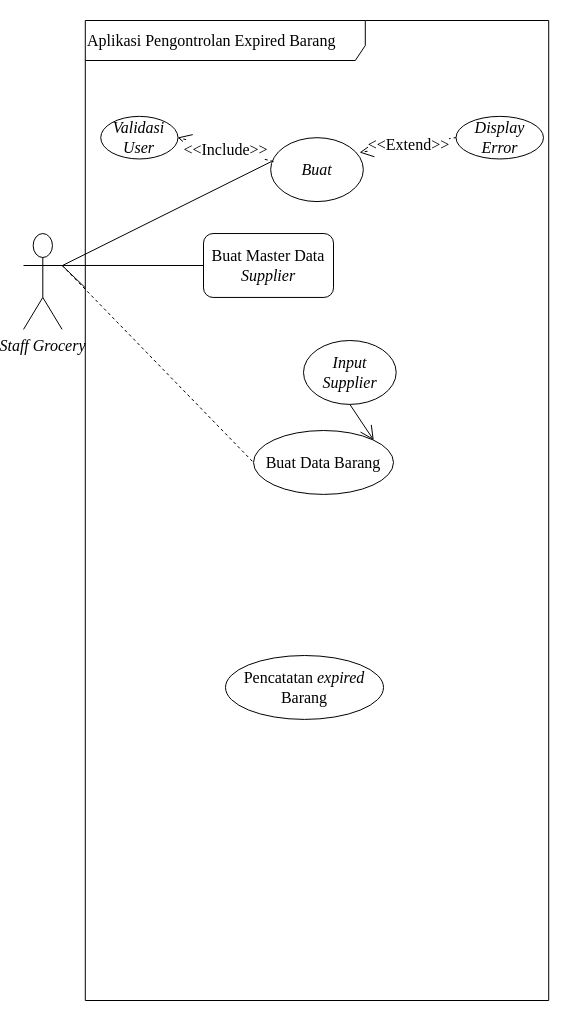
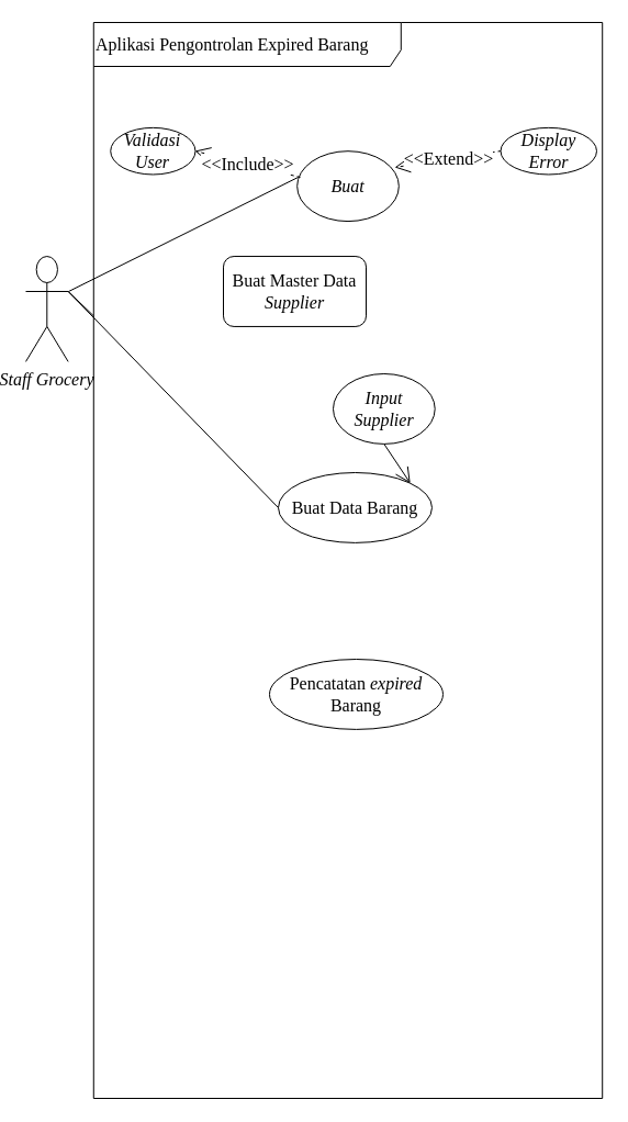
  <mxCell id="0" />
  <mxCell id="1" parent="0" />
  <mxCell id="2" value="&lt;i&gt;Staff Grocery&lt;br&gt;&lt;/i&gt;" style="shape=umlActor;verticalLabelPosition=bottom;verticalAlign=top;html=1;outlineConnect=0;fontSize=16;fontFamily=Times New Roman;" vertex="1" parent="1"><mxGeometry x="20" y="233.043" width="38.62" height="95.87" as="geometry" /></mxCell>
  <mxCell id="3" value="Aplikasi Pengontrolan Expired Barang " style="shape=umlFrame;whiteSpace=wrap;html=1;pointerEvents=0;width=280;height=40;fontSize=16;align=left;fontFamily=Times New Roman;" vertex="1" parent="1"><mxGeometry x="81.789" y="20" width="463.421" height="980.0" as="geometry" /></mxCell>
  <mxCell id="4" value="&lt;i style=&quot;font-size: 16px;&quot;&gt;Buat&lt;/i&gt;" style="ellipse;whiteSpace=wrap;html=1;fontSize=16;fontFamily=Times New Roman;" vertex="1" parent="1"><mxGeometry x="267.158" y="137.174" width="92.684" height="63.913" as="geometry" /></mxCell>
  <mxCell id="5" value="&lt;i style=&quot;font-size: 16px;&quot;&gt;Validasi User&lt;/i&gt;" style="ellipse;whiteSpace=wrap;html=1;align=center;fontSize=16;fontFamily=Times New Roman;" vertex="1" parent="1"><mxGeometry x="97.237" y="115.87" width="77.237" height="42.609" as="geometry" /></mxCell>
  <mxCell id="6" value="&amp;lt;&amp;lt;Include&amp;gt;&amp;gt;" style="endArrow=open;endSize=12;dashed=1;html=1;rounded=0;entryX=1;entryY=0.5;entryDx=0;entryDy=0;exitX=0.029;exitY=0.371;exitDx=0;exitDy=0;exitPerimeter=0;fontSize=16;fontFamily=Times New Roman;" edge="1" parent="1"><mxGeometry width="160" relative="1" as="geometry"><mxPoint x="270" y="161" as="sourcePoint" /><mxPoint x="174" y="137" as="targetPoint" /></mxGeometry></mxCell>
  <mxCell id="7" value="&amp;lt;&amp;lt;Extend&amp;gt;&amp;gt;" style="endArrow=open;endSize=12;dashed=1;html=1;rounded=0;exitX=0;exitY=0.5;exitDx=0;exitDy=0;entryX=0.961;entryY=0.233;entryDx=0;entryDy=0;entryPerimeter=0;fontSize=16;fontFamily=Times New Roman;" edge="1" parent="1"><mxGeometry width="160" relative="1" as="geometry"><mxPoint x="453" y="137" as="sourcePoint" /><mxPoint x="356" y="152" as="targetPoint" /></mxGeometry></mxCell>
  <mxCell id="8" value="&lt;i style=&quot;font-size: 16px;&quot;&gt;Display Error&lt;/i&gt;" style="ellipse;whiteSpace=wrap;html=1;align=center;fontSize=16;fontFamily=Times New Roman;" vertex="1" parent="1"><mxGeometry x="452.53" y="115.87" width="87.47" height="42.609" as="geometry" /></mxCell>
  <mxCell id="9" value="" style="endArrow=none;html=1;rounded=0;exitX=1;exitY=0.333;exitDx=0;exitDy=0;exitPerimeter=0;entryX=0.011;entryY=0.371;entryDx=0;entryDy=0;entryPerimeter=0;fontSize=16;fontFamily=Times New Roman;" edge="1" parent="1"><mxGeometry relative="1" as="geometry"><mxPoint x="59" y="265" as="sourcePoint" /><mxPoint x="268" y="161" as="targetPoint" /></mxGeometry></mxCell>
  <mxCell id="10" value="Buat&lt;i&gt; &lt;/i&gt;Master Data &lt;i&gt;Supplier&lt;/i&gt;" style="whiteSpace=wrap;html=1;fontSize=16;fontFamily=Times New Roman;rounded=1;" vertex="1" parent="1"><mxGeometry x="200" y="233.04" width="130" height="63.91" as="geometry" /></mxCell>
  <mxCell id="11" value="Buat Data Barang&lt;i&gt;&lt;br&gt;&lt;/i&gt;" style="ellipse;whiteSpace=wrap;html=1;fontSize=16;fontFamily=Times New Roman;" vertex="1" parent="1"><mxGeometry x="249.998" y="430.004" width="140" height="63.913" as="geometry" /></mxCell>
- <mxCell id="12" value="" style="endArrow=none;html=1;rounded=0;exitX=1;exitY=0.333;exitDx=0;exitDy=0;exitPerimeter=0;entryX=0;entryY=0.5;entryDx=0;entryDy=0;fontSize=16;fontFamily=Times New Roman;" edge="1" parent="1" source="2" target="10"><mxGeometry relative="1" as="geometry"><mxPoint x="69" y="275" as="sourcePoint" /><mxPoint x="278" y="171" as="targetPoint" /></mxGeometry></mxCell>
- <mxCell id="13" value="" style="endArrow=none;html=1;rounded=0;entryX=0;entryY=0.5;entryDx=0;entryDy=0;fontSize=16;fontFamily=Times New Roman;exitX=1;exitY=0.333;exitDx=0;exitDy=0;exitPerimeter=0;dashed=1;" edge="1" parent="1" source="2" target="11"><mxGeometry relative="1" as="geometry"><mxPoint x="60" y="270" as="sourcePoint" /><mxPoint x="277" y="292" as="targetPoint" /></mxGeometry></mxCell>
- <mxCell id="14" value="Pencatatan&lt;i&gt; expired &lt;/i&gt;Barang&lt;i&gt;&lt;br&gt;&lt;/i&gt;" style="ellipse;whiteSpace=wrap;html=1;fontSize=16;fontFamily=Times New Roman;" vertex="1" parent="1"><mxGeometry x="222" y="655" width="158" height="63.91" as="geometry" /></mxCell>
+ <mxCell id="13" value="" style="endArrow=none;html=1;rounded=0;entryX=0;entryY=0.5;entryDx=0;entryDy=0;fontSize=16;fontFamily=Times New Roman;exitX=1;exitY=0.333;exitDx=0;exitDy=0;exitPerimeter=0;" edge="1" parent="1" source="2" target="11"><mxGeometry relative="1" as="geometry"><mxPoint x="60" y="270" as="sourcePoint" /><mxPoint x="277" y="292" as="targetPoint" /></mxGeometry></mxCell>
+ <mxCell id="14" value="Pencatatan&lt;i&gt; expired &lt;/i&gt;Barang&lt;i&gt;&lt;br&gt;&lt;/i&gt;" style="ellipse;whiteSpace=wrap;html=1;fontSize=16;fontFamily=Times New Roman;" vertex="1" parent="1"><mxGeometry x="242" y="600" width="158" height="63.91" as="geometry" /></mxCell>
  <mxCell id="15" value="" style="endArrow=none;html=1;rounded=0;fontSize=16;fontFamily=Times New Roman;exitX=1;exitY=0.333;exitDx=0;exitDy=0;exitPerimeter=0;" edge="1" parent="1" source="2" target="3"><mxGeometry relative="1" as="geometry"><mxPoint x="69" y="275" as="sourcePoint" /><mxPoint x="277" y="552" as="targetPoint" /></mxGeometry></mxCell>
  <mxCell id="16" value="" style="endArrow=open;endFill=1;endSize=12;html=1;rounded=0;exitX=0.5;exitY=1;exitDx=0;exitDy=0;entryX=1;entryY=0;entryDx=0;entryDy=0;fontSize=16;fontFamily=Times New Roman;" edge="1" parent="1" source="18" target="11"><mxGeometry width="160" relative="1" as="geometry"><mxPoint x="267.16" y="343" as="sourcePoint" /><mxPoint x="286.16" y="380" as="targetPoint" /></mxGeometry></mxCell>
  <mxCell id="17" value="" style="group;fontSize=16;fontFamily=Times New Roman;" vertex="1" connectable="0" parent="1"><mxGeometry x="300.004" y="340.001" width="92.684" height="63.913" as="geometry" /></mxCell>
  <mxCell id="18" value="" style="ellipse;whiteSpace=wrap;html=1;fontSize=16;fontFamily=Times New Roman;" vertex="1" parent="17"><mxGeometry width="92.684" height="63.913" as="geometry" /></mxCell>
  <mxCell id="19" value="&lt;i style=&quot;font-size: 16px;&quot;&gt;Input Supplier&lt;br style=&quot;font-size: 16px;&quot;&gt;&lt;/i&gt;" style="text;html=1;strokeColor=none;fillColor=none;align=center;verticalAlign=middle;whiteSpace=wrap;rounded=0;fontSize=16;fontFamily=Times New Roman;" vertex="1" parent="17"><mxGeometry x="5.793" y="11.984" width="81.099" height="39.946" as="geometry" /></mxCell>
